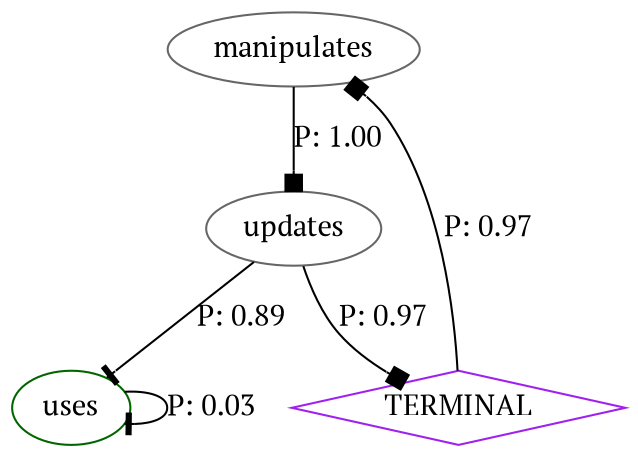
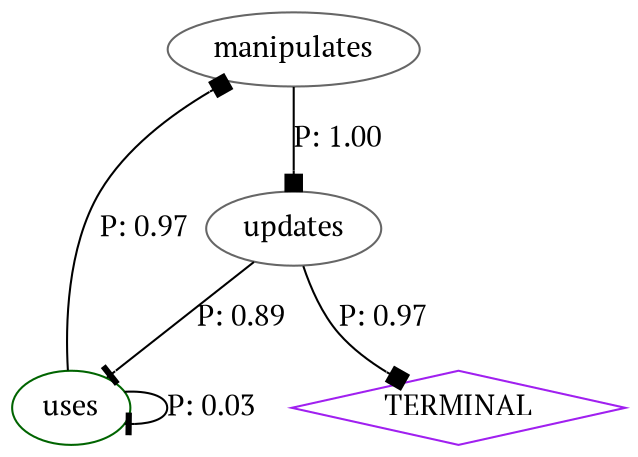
  digraph {
    fontname="PT Serif"
    node [color=gray40 fontname="PT Serif"]
    edge [arrowhead=box fontname="PT Serif"]
    n1 [label=manipulates]
    n2 [label=updates]
    n3 [color=darkgreen label=uses]
    n4 [color=purple label=TERMINAL shape=diamond]
    n1 -> n2 [label="P: 1.00"]
    n2 -> n3 [arrowhead=tee label="P: 0.89"]
    n2 -> n4 [label="P: 0.97"]
-   n4 -> n1 [label="P: 0.97"]
+   n3 -> n1 [label="P: 0.97"]
    n3 -> n3 [arrowhead=tee label="P: 0.03"]
  }
